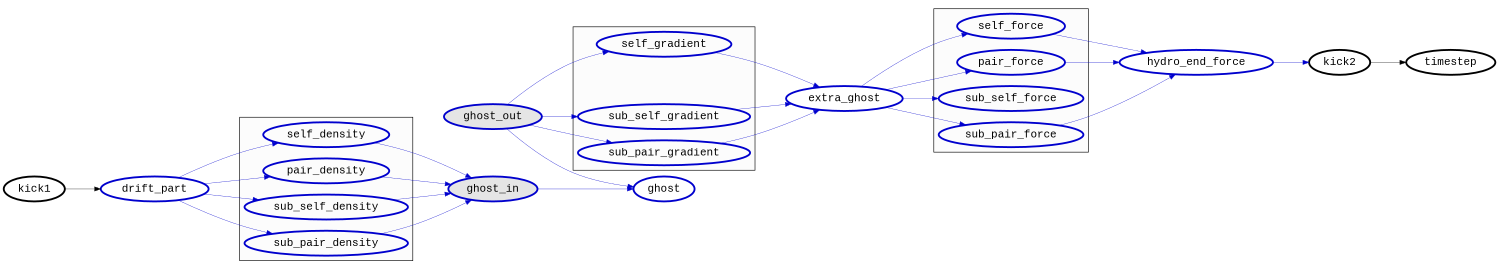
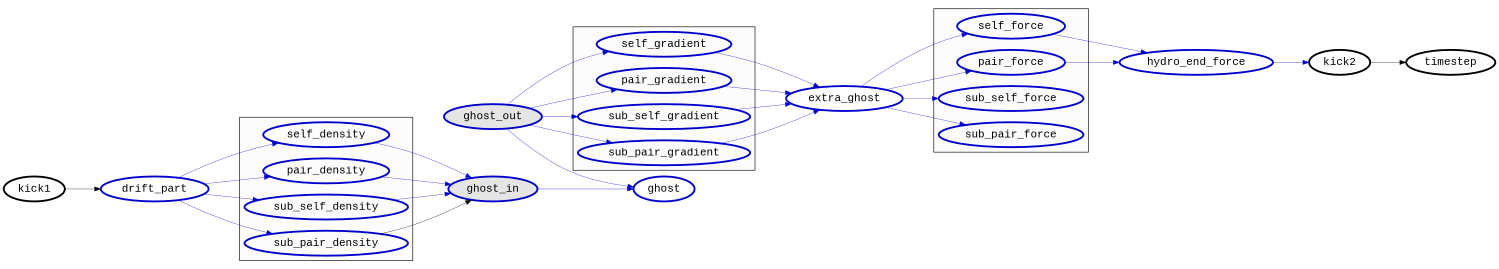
  digraph {
    compound=true
    fontname="Liberation Mono"
    rankdir=LR
    ranksep=0.8
    node [color=blue3 fontname="Liberation Mono" fontsize=18 nodesep=0.15 penwidth=3.]
    edge [color=blue3 fontcolor=blue3 fontname="Liberation Mono" fontsize=12 penwidth=0.5]
    self_density
    pair_density
    sub_self_density
    sub_pair_density
    self_gradient
+   pair_gradient
    sub_self_gradient
    sub_pair_gradient
    self_force
    pair_force
    sub_self_force
    sub_pair_force
    ghost_in [fillcolor=grey90 style=filled]
    extra_ghost
    hydro_end_force
    ghost
    kick2 [color=black]
    ghost_out [fillcolor=grey90 style=filled]
    drift_part
    timestep [color=black]
    kick1 [color=black]
    subgraph cluster_1 {
      bgcolor=grey99
      self_density
      pair_density
      sub_self_density
      sub_pair_density
    }
    subgraph cluster_2 {
      bgcolor=grey99
      self_gradient
+     pair_gradient
      sub_self_gradient
      sub_pair_gradient
    }
    subgraph cluster_3 {
      bgcolor=grey99
      self_force
      pair_force
      sub_self_force
      sub_pair_force
    }
    self_density -> ghost_in
    pair_density -> ghost_in
    sub_self_density -> ghost_in
-   sub_pair_density -> ghost_in
+   sub_pair_density -> ghost_in [color=black]
    self_gradient -> extra_ghost
+   pair_gradient -> extra_ghost
    sub_self_gradient -> extra_ghost
    sub_pair_gradient -> extra_ghost
    self_force -> hydro_end_force
    pair_force -> hydro_end_force
-   sub_pair_force -> hydro_end_force
    ghost_in -> ghost
    extra_ghost -> self_force
    extra_ghost -> pair_force
    extra_ghost -> sub_self_force
    extra_ghost -> sub_pair_force
    hydro_end_force -> kick2
    kick2 -> timestep [color=black fontcolor=black]
    ghost_out -> self_gradient
+   ghost_out -> pair_gradient
    ghost_out -> sub_self_gradient
    ghost_out -> sub_pair_gradient
    ghost_out -> ghost
    drift_part -> self_density
    drift_part -> pair_density
    drift_part -> sub_self_density
    drift_part -> sub_pair_density
    kick1 -> drift_part [color=black fontcolor=black]
  }
